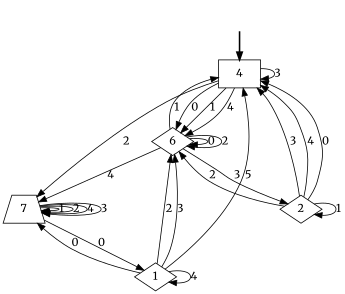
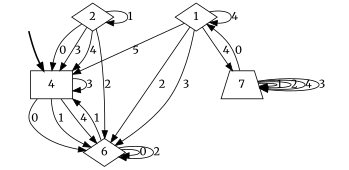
  digraph {
    fontname=Merriweather
    node [fontname=Merriweather shape=diamond]
    edge [fontname=Merriweather]
    fake [style=invisible shape=""]
    4 [root=true shape=box]
    n3 [label=6]
    n4 [label=7 shape=trapezium]
    2
    1
    fake -> 4 [style=bold]
    4 -> 4 [label=3]
    4 -> n3 [label=0]
    4 -> n3 [label=1]
    4 -> n3 [label=4]
-   4 -> n4 [label=2]
    n3 -> 4 [label=1]
    n3 -> n3 [label=0]
    n3 -> n3 [label=2]
-   n3 -> n4 [label=4]
-   n3 -> 2 [label=3]
    n4 -> n4 [label=1]
    n4 -> n4 [label=2]
    n4 -> n4 [label=4]
    n4 -> n4 [label=3]
    n4 -> 1 [label=0]
    2 -> 4 [label=3]
    2 -> 4 [label=4]
    2 -> 4 [label=0]
    2 -> n3 [label=2]
    2 -> 2 [label=1]
    1 -> 4 [label=5]
    1 -> n3 [label=2]
    1 -> n3 [label=3]
-   1 -> n4 [label=0]
+   1 -> n4 [label=4]
    1 -> 1 [label=4]
  }
